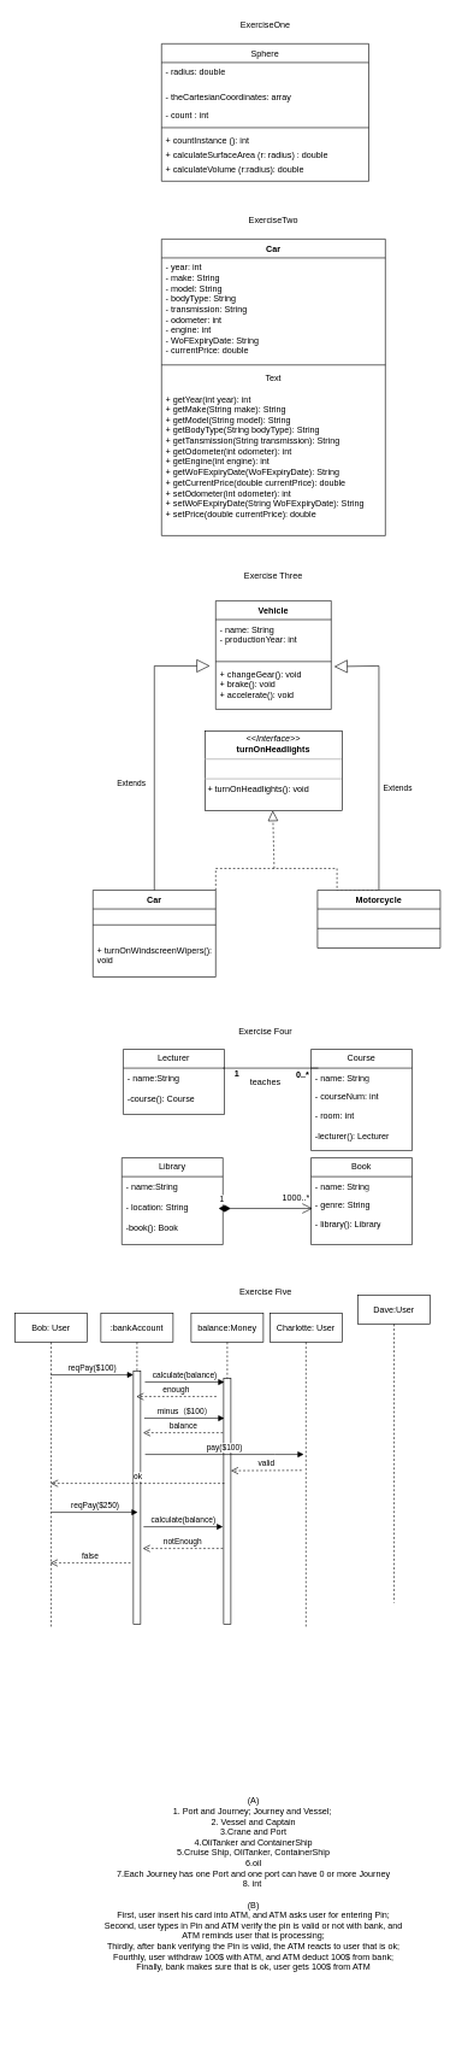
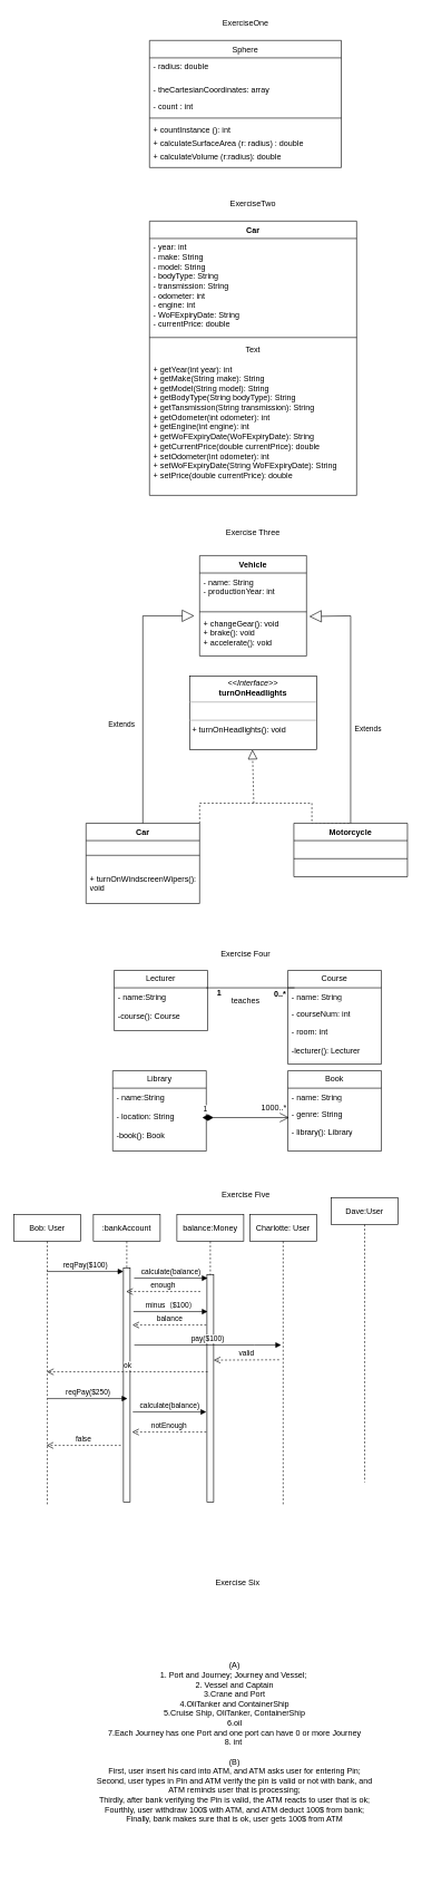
  <mxCell id="0" />
  <mxCell id="1" parent="0" />
  <mxCell id="2" value="Sphere" style="swimlane;fontStyle=0;align=center;verticalAlign=top;childLayout=stackLayout;horizontal=1;startSize=26;horizontalStack=0;resizeParent=1;resizeLast=0;collapsible=1;marginBottom=0;rounded=0;shadow=0;strokeWidth=1;" parent="1" vertex="1"><mxGeometry x="223" y="60" width="287" height="190" as="geometry"><mxRectangle x="273" y="90" width="160" height="26" as="alternateBounds" /></mxGeometry></mxCell>
  <mxCell id="3" value="- radius: double" style="text;align=left;verticalAlign=top;spacingLeft=4;spacingRight=4;overflow=hidden;rotatable=0;points=[[0,0.5],[1,0.5]];portConstraint=eastwest;" parent="2" vertex="1"><mxGeometry y="26" width="287" height="34" as="geometry" /></mxCell>
  <mxCell id="4" value="- theCartesianCoordinates: array" style="text;align=left;verticalAlign=top;spacingLeft=4;spacingRight=4;overflow=hidden;rotatable=0;points=[[0,0.5],[1,0.5]];portConstraint=eastwest;rounded=0;shadow=0;html=0;" parent="2" vertex="1"><mxGeometry y="60" width="287" height="26" as="geometry" /></mxCell>
  <mxCell id="5" value="- count : int" style="text;align=left;verticalAlign=top;spacingLeft=4;spacingRight=4;overflow=hidden;rotatable=0;points=[[0,0.5],[1,0.5]];portConstraint=eastwest;rounded=0;shadow=0;html=0;" parent="2" vertex="1"><mxGeometry y="86" width="287" height="26" as="geometry" /></mxCell>
  <mxCell id="6" value="" style="line;html=1;strokeWidth=1;align=left;verticalAlign=middle;spacingTop=-1;spacingLeft=3;spacingRight=3;rotatable=0;labelPosition=right;points=[];portConstraint=eastwest;" parent="2" vertex="1"><mxGeometry y="112" width="287" height="8" as="geometry" /></mxCell>
  <mxCell id="7" value="+ countInstance (): int" style="text;align=left;verticalAlign=top;spacingLeft=4;spacingRight=4;overflow=hidden;rotatable=0;points=[[0,0.5],[1,0.5]];portConstraint=eastwest;" parent="2" vertex="1"><mxGeometry y="120" width="287" height="20" as="geometry" /></mxCell>
  <mxCell id="8" value="+ calculateSurfaceArea (r: radius) : double" style="text;align=left;verticalAlign=top;spacingLeft=4;spacingRight=4;overflow=hidden;rotatable=0;points=[[0,0.5],[1,0.5]];portConstraint=eastwest;" vertex="1" parent="2"><mxGeometry y="140" width="287" height="20" as="geometry" /></mxCell>
  <mxCell id="9" value="+ calculateVolume (r:radius): double" style="text;align=left;verticalAlign=top;spacingLeft=4;spacingRight=4;overflow=hidden;rotatable=0;points=[[0,0.5],[1,0.5]];portConstraint=eastwest;" vertex="1" parent="2"><mxGeometry y="160" width="287" height="20" as="geometry" /></mxCell>
  <mxCell id="10" value="Car" style="swimlane;fontStyle=1;align=center;verticalAlign=top;childLayout=stackLayout;horizontal=1;startSize=26;horizontalStack=0;resizeParent=1;resizeParentMax=0;resizeLast=0;collapsible=1;marginBottom=0;whiteSpace=wrap;html=1;" vertex="1" parent="1"><mxGeometry x="223" y="330" width="310" height="410" as="geometry" /></mxCell>
  <mxCell id="11" value="- year: int&lt;br&gt;- make: String&lt;br&gt;- model: String&lt;br&gt;- bodyType: String&lt;br&gt;- transmission: String&lt;br&gt;- odometer: int&lt;br&gt;- engine: int&lt;br&gt;- WoFExpiryDate: String&lt;br&gt;- currentPrice: double" style="text;strokeColor=none;fillColor=none;align=left;verticalAlign=top;spacingLeft=4;spacingRight=4;overflow=hidden;rotatable=0;points=[[0,0.5],[1,0.5]];portConstraint=eastwest;whiteSpace=wrap;html=1;" vertex="1" parent="10"><mxGeometry y="26" width="310" height="144" as="geometry" /></mxCell>
  <mxCell id="12" value="" style="line;strokeWidth=1;fillColor=none;align=left;verticalAlign=middle;spacingTop=-1;spacingLeft=3;spacingRight=3;rotatable=0;labelPosition=right;points=[];portConstraint=eastwest;strokeColor=inherit;" vertex="1" parent="10"><mxGeometry y="170" width="310" height="8" as="geometry" /></mxCell>
  <mxCell id="13" value="Text" style="text;html=1;strokeColor=none;fillColor=none;align=center;verticalAlign=middle;whiteSpace=wrap;rounded=0;" vertex="1" parent="10"><mxGeometry y="178" width="310" height="30" as="geometry" /></mxCell>
  <mxCell id="14" value="+ getYear(int year): int&lt;br&gt;+ getMake(String make): String&lt;br style=&quot;border-color: var(--border-color);&quot;&gt;+ getModel(String model): String&lt;br style=&quot;border-color: var(--border-color);&quot;&gt;+ getBodyType(String bodyType): String&lt;br style=&quot;border-color: var(--border-color);&quot;&gt;+ getTansmission(String transmission): String&lt;br style=&quot;border-color: var(--border-color);&quot;&gt;+ getOdometer(int odometer): int&lt;br style=&quot;border-color: var(--border-color);&quot;&gt;+ getEngine(int engine): int&lt;br style=&quot;border-color: var(--border-color);&quot;&gt;+ getWoFExpiryDate(WoFExpiryDate): String&lt;br style=&quot;border-color: var(--border-color);&quot;&gt;+ getCurrentPrice(double currentPrice): double&lt;br&gt;+ setOdometer(int odometer): int&lt;br&gt;+ setWoFExpiryDate(String WoFExpiryDate): String&lt;br&gt;+ setPrice(double currentPrice): double" style="text;strokeColor=none;fillColor=none;align=left;verticalAlign=top;spacingLeft=4;spacingRight=4;overflow=hidden;rotatable=0;points=[[0,0.5],[1,0.5]];portConstraint=eastwest;whiteSpace=wrap;html=1;" vertex="1" parent="10"><mxGeometry y="208" width="310" height="202" as="geometry" /></mxCell>
  <mxCell id="15" value="ExerciseOne" style="text;html=1;strokeColor=none;fillColor=none;align=center;verticalAlign=middle;whiteSpace=wrap;rounded=0;" vertex="1" parent="1"><mxGeometry x="336.5" y="20" width="60" height="30" as="geometry" /></mxCell>
  <mxCell id="16" value="ExerciseTwo" style="text;html=1;strokeColor=none;fillColor=none;align=center;verticalAlign=middle;whiteSpace=wrap;rounded=0;" vertex="1" parent="1"><mxGeometry x="348" y="290" width="60" height="30" as="geometry" /></mxCell>
  <mxCell id="17" value="Exercise Three" style="text;html=1;strokeColor=none;fillColor=none;align=center;verticalAlign=middle;whiteSpace=wrap;rounded=0;" vertex="1" parent="1"><mxGeometry x="317" y="780" width="122" height="30" as="geometry" /></mxCell>
  <mxCell id="18" value="Vehicle" style="swimlane;fontStyle=1;align=center;verticalAlign=top;childLayout=stackLayout;horizontal=1;startSize=26;horizontalStack=0;resizeParent=1;resizeParentMax=0;resizeLast=0;collapsible=1;marginBottom=0;whiteSpace=wrap;html=1;" vertex="1" parent="1"><mxGeometry x="298" y="830" width="160" height="150" as="geometry" /></mxCell>
  <mxCell id="19" value="- name: String&lt;br&gt;- productionYear: int" style="text;strokeColor=none;fillColor=none;align=left;verticalAlign=top;spacingLeft=4;spacingRight=4;overflow=hidden;rotatable=0;points=[[0,0.5],[1,0.5]];portConstraint=eastwest;whiteSpace=wrap;html=1;" vertex="1" parent="18"><mxGeometry y="26" width="160" height="54" as="geometry" /></mxCell>
  <mxCell id="20" value="" style="line;strokeWidth=1;fillColor=none;align=left;verticalAlign=middle;spacingTop=-1;spacingLeft=3;spacingRight=3;rotatable=0;labelPosition=right;points=[];portConstraint=eastwest;strokeColor=inherit;" vertex="1" parent="18"><mxGeometry y="80" width="160" height="8" as="geometry" /></mxCell>
  <mxCell id="21" value="+ changeGear(): void&lt;br&gt;+ brake(): void&lt;br&gt;+ accelerate(): void" style="text;strokeColor=none;fillColor=none;align=left;verticalAlign=top;spacingLeft=4;spacingRight=4;overflow=hidden;rotatable=0;points=[[0,0.5],[1,0.5]];portConstraint=eastwest;whiteSpace=wrap;html=1;" vertex="1" parent="18"><mxGeometry y="88" width="160" height="62" as="geometry" /></mxCell>
  <mxCell id="22" style="edgeStyle=orthogonalEdgeStyle;rounded=0;orthogonalLoop=1;jettySize=auto;html=1;exitX=1;exitY=0;exitDx=0;exitDy=0;entryX=0.5;entryY=0;entryDx=0;entryDy=0;dashed=1;endArrow=none;endFill=0;" edge="1" parent="1" source="23" target="26"><mxGeometry relative="1" as="geometry"><Array as="points"><mxPoint x="466" y="1200" /><mxPoint x="466" y="1231" /></Array></mxGeometry></mxCell>
  <mxCell id="23" value="Car" style="swimlane;fontStyle=1;align=center;verticalAlign=top;childLayout=stackLayout;horizontal=1;startSize=26;horizontalStack=0;resizeParent=1;resizeParentMax=0;resizeLast=0;collapsible=1;marginBottom=0;whiteSpace=wrap;html=1;" vertex="1" parent="1"><mxGeometry x="128" y="1230" width="170" height="120" as="geometry" /></mxCell>
  <mxCell id="24" value="" style="line;strokeWidth=1;fillColor=none;align=left;verticalAlign=middle;spacingTop=-1;spacingLeft=3;spacingRight=3;rotatable=0;labelPosition=right;points=[];portConstraint=eastwest;strokeColor=inherit;" vertex="1" parent="23"><mxGeometry y="26" width="170" height="44" as="geometry" /></mxCell>
  <mxCell id="25" value="+ turnOnWindscreenWipers(): void" style="text;strokeColor=none;fillColor=none;align=left;verticalAlign=top;spacingLeft=4;spacingRight=4;overflow=hidden;rotatable=0;points=[[0,0.5],[1,0.5]];portConstraint=eastwest;whiteSpace=wrap;html=1;" vertex="1" parent="23"><mxGeometry y="70" width="170" height="50" as="geometry" /></mxCell>
  <mxCell id="26" value="Motorcycle" style="swimlane;fontStyle=1;align=center;verticalAlign=top;childLayout=stackLayout;horizontal=1;startSize=26;horizontalStack=0;resizeParent=1;resizeParentMax=0;resizeLast=0;collapsible=1;marginBottom=0;whiteSpace=wrap;html=1;" vertex="1" parent="1"><mxGeometry x="439" y="1230" width="170" height="80" as="geometry" /></mxCell>
  <mxCell id="27" value="" style="line;strokeWidth=1;fillColor=none;align=left;verticalAlign=middle;spacingTop=-1;spacingLeft=3;spacingRight=3;rotatable=0;labelPosition=right;points=[];portConstraint=eastwest;strokeColor=inherit;" vertex="1" parent="26"><mxGeometry y="26" width="170" height="54" as="geometry" /></mxCell>
  <mxCell id="28" value="&lt;p style=&quot;margin:0px;margin-top:4px;text-align:center;&quot;&gt;&lt;i&gt;&amp;lt;&amp;lt;Interface&amp;gt;&amp;gt;&lt;/i&gt;&lt;br&gt;&lt;b&gt;turnOnHeadlights&lt;/b&gt;&lt;/p&gt;&lt;hr size=&quot;1&quot;&gt;&lt;p style=&quot;margin:0px;margin-left:4px;&quot;&gt;&lt;br&gt;&lt;/p&gt;&lt;hr size=&quot;1&quot;&gt;&lt;p style=&quot;margin:0px;margin-left:4px;&quot;&gt;+ turnOnHeadlights(): void&lt;br&gt;&lt;br&gt;&lt;/p&gt;" style="verticalAlign=top;align=left;overflow=fill;fontSize=12;fontFamily=Helvetica;html=1;whiteSpace=wrap;" vertex="1" parent="1"><mxGeometry x="283" y="1010" width="190" height="110" as="geometry" /></mxCell>
  <mxCell id="29" value="Extends" style="endArrow=block;endSize=16;endFill=0;html=1;rounded=0;exitX=0.5;exitY=0;exitDx=0;exitDy=0;" edge="1" parent="1" source="23"><mxGeometry x="-0.237" y="31" width="160" relative="1" as="geometry"><mxPoint x="138" y="920" as="sourcePoint" /><mxPoint x="290" y="920" as="targetPoint" /><Array as="points"><mxPoint x="213" y="920" /></Array><mxPoint x="-1" as="offset" /></mxGeometry></mxCell>
  <mxCell id="30" value="Extends" style="endArrow=block;endSize=16;endFill=0;html=1;rounded=0;exitX=0.5;exitY=0;exitDx=0;exitDy=0;entryX=1.025;entryY=0.048;entryDx=0;entryDy=0;entryPerimeter=0;" edge="1" parent="1" source="26" target="21"><mxGeometry x="-0.24" y="-26" width="160" relative="1" as="geometry"><mxPoint x="524" y="1200" as="sourcePoint" /><mxPoint x="609" y="920" as="targetPoint" /><Array as="points"><mxPoint x="524" y="920" /></Array><mxPoint as="offset" /></mxGeometry></mxCell>
  <mxCell id="31" value="" style="endArrow=block;dashed=1;endFill=0;endSize=12;html=1;rounded=0;" edge="1" parent="1"><mxGeometry width="160" relative="1" as="geometry"><mxPoint x="379" y="1200" as="sourcePoint" /><mxPoint x="377" y="1120" as="targetPoint" /></mxGeometry></mxCell>
  <mxCell id="32" value="Exercise Four" style="text;html=1;strokeColor=none;fillColor=none;align=center;verticalAlign=middle;whiteSpace=wrap;rounded=0;" vertex="1" parent="1"><mxGeometry x="317" y="1410" width="100" height="30" as="geometry" /></mxCell>
  <mxCell id="33" value="Course" style="swimlane;fontStyle=0;childLayout=stackLayout;horizontal=1;startSize=26;fillColor=none;horizontalStack=0;resizeParent=1;resizeParentMax=0;resizeLast=0;collapsible=1;marginBottom=0;whiteSpace=wrap;html=1;" vertex="1" parent="1"><mxGeometry x="430" y="1450" width="140" height="140" as="geometry" /></mxCell>
  <mxCell id="34" value="- name: String" style="text;strokeColor=none;fillColor=none;align=left;verticalAlign=top;spacingLeft=4;spacingRight=4;overflow=hidden;rotatable=0;points=[[0,0.5],[1,0.5]];portConstraint=eastwest;whiteSpace=wrap;html=1;" vertex="1" parent="33"><mxGeometry y="26" width="140" height="26" as="geometry" /></mxCell>
  <mxCell id="35" value="- courseNum: int" style="text;strokeColor=none;fillColor=none;align=left;verticalAlign=top;spacingLeft=4;spacingRight=4;overflow=hidden;rotatable=0;points=[[0,0.5],[1,0.5]];portConstraint=eastwest;whiteSpace=wrap;html=1;" vertex="1" parent="33"><mxGeometry y="52" width="140" height="26" as="geometry" /></mxCell>
  <mxCell id="36" value="- room: int&lt;br&gt;&lt;br&gt;-lecturer(): Lecturer" style="text;strokeColor=none;fillColor=none;align=left;verticalAlign=top;spacingLeft=4;spacingRight=4;overflow=hidden;rotatable=0;points=[[0,0.5],[1,0.5]];portConstraint=eastwest;whiteSpace=wrap;html=1;" vertex="1" parent="33"><mxGeometry y="78" width="140" height="62" as="geometry" /></mxCell>
  <mxCell id="37" value="Lecturer" style="swimlane;fontStyle=0;childLayout=stackLayout;horizontal=1;startSize=26;fillColor=none;horizontalStack=0;resizeParent=1;resizeParentMax=0;resizeLast=0;collapsible=1;marginBottom=0;whiteSpace=wrap;html=1;" vertex="1" parent="1"><mxGeometry x="170" y="1450" width="140" height="90" as="geometry" /></mxCell>
  <mxCell id="38" value="- name:String&lt;br&gt;&lt;br&gt;-course(): Course" style="text;strokeColor=none;fillColor=none;align=left;verticalAlign=top;spacingLeft=4;spacingRight=4;overflow=hidden;rotatable=0;points=[[0,0.5],[1,0.5]];portConstraint=eastwest;whiteSpace=wrap;html=1;" vertex="1" parent="37"><mxGeometry y="26" width="140" height="64" as="geometry" /></mxCell>
  <mxCell id="39" value="" style="line;strokeWidth=1;fillColor=none;align=left;verticalAlign=middle;spacingTop=-1;spacingLeft=3;spacingRight=3;rotatable=0;labelPosition=right;points=[];portConstraint=eastwest;strokeColor=inherit;" vertex="1" parent="1"><mxGeometry x="308" y="1472" width="132" height="8" as="geometry" /></mxCell>
  <mxCell id="40" value="1" style="text;align=center;fontStyle=1;verticalAlign=middle;spacingLeft=3;spacingRight=3;strokeColor=none;rotatable=0;points=[[0,0.5],[1,0.5]];portConstraint=eastwest;html=1;" vertex="1" parent="1"><mxGeometry x="284" y="1470" width="86" height="28" as="geometry" /></mxCell>
  <mxCell id="41" value="0..*" style="text;align=center;fontStyle=1;verticalAlign=middle;spacingLeft=3;spacingRight=3;strokeColor=none;rotatable=0;points=[[0,0.5],[1,0.5]];portConstraint=eastwest;html=1;" vertex="1" parent="1"><mxGeometry x="378" y="1472" width="80" height="26" as="geometry" /></mxCell>
  <mxCell id="42" value="Library" style="swimlane;fontStyle=0;childLayout=stackLayout;horizontal=1;startSize=26;fillColor=none;horizontalStack=0;resizeParent=1;resizeParentMax=0;resizeLast=0;collapsible=1;marginBottom=0;whiteSpace=wrap;html=1;" vertex="1" parent="1"><mxGeometry x="168" y="1600" width="140" height="120" as="geometry" /></mxCell>
  <mxCell id="43" value="- name:String&lt;br&gt;&lt;br&gt;- location: String&lt;br&gt;&lt;br&gt;-book(): Book" style="text;strokeColor=none;fillColor=none;align=left;verticalAlign=top;spacingLeft=4;spacingRight=4;overflow=hidden;rotatable=0;points=[[0,0.5],[1,0.5]];portConstraint=eastwest;whiteSpace=wrap;html=1;" vertex="1" parent="42"><mxGeometry y="26" width="140" height="94" as="geometry" /></mxCell>
  <mxCell id="44" value="Book" style="swimlane;fontStyle=0;childLayout=stackLayout;horizontal=1;startSize=26;fillColor=none;horizontalStack=0;resizeParent=1;resizeParentMax=0;resizeLast=0;collapsible=1;marginBottom=0;whiteSpace=wrap;html=1;" vertex="1" parent="1"><mxGeometry x="430" y="1600" width="140" height="120" as="geometry" /></mxCell>
  <mxCell id="45" value="- name: String" style="text;strokeColor=none;fillColor=none;align=left;verticalAlign=top;spacingLeft=4;spacingRight=4;overflow=hidden;rotatable=0;points=[[0,0.5],[1,0.5]];portConstraint=eastwest;whiteSpace=wrap;html=1;" vertex="1" parent="44"><mxGeometry y="26" width="140" height="26" as="geometry" /></mxCell>
  <mxCell id="46" value="-&amp;nbsp;genre: String" style="text;strokeColor=none;fillColor=none;align=left;verticalAlign=top;spacingLeft=4;spacingRight=4;overflow=hidden;rotatable=0;points=[[0,0.5],[1,0.5]];portConstraint=eastwest;whiteSpace=wrap;html=1;" vertex="1" parent="44"><mxGeometry y="52" width="140" height="26" as="geometry" /></mxCell>
  <mxCell id="47" value="- library(): Library" style="text;strokeColor=none;fillColor=none;align=left;verticalAlign=top;spacingLeft=4;spacingRight=4;overflow=hidden;rotatable=0;points=[[0,0.5],[1,0.5]];portConstraint=eastwest;whiteSpace=wrap;html=1;" vertex="1" parent="44"><mxGeometry y="78" width="140" height="42" as="geometry" /></mxCell>
  <mxCell id="48" value="1" style="endArrow=open;html=1;endSize=12;startArrow=diamondThin;startSize=14;startFill=1;edgeStyle=orthogonalEdgeStyle;align=left;verticalAlign=bottom;rounded=0;" edge="1" parent="1"><mxGeometry x="-1" y="3" relative="1" as="geometry"><mxPoint x="302" y="1670" as="sourcePoint" /><mxPoint x="432" y="1670" as="targetPoint" /></mxGeometry></mxCell>
  <mxCell id="49" value="1000..*" style="text;html=1;align=center;verticalAlign=middle;resizable=0;points=[];autosize=1;strokeColor=none;fillColor=none;" vertex="1" parent="1"><mxGeometry x="379" y="1640" width="60" height="30" as="geometry" /></mxCell>
  <mxCell id="50" value="teaches" style="text;html=1;strokeColor=none;fillColor=none;align=center;verticalAlign=middle;whiteSpace=wrap;rounded=0;" vertex="1" parent="1"><mxGeometry x="336.5" y="1480" width="60" height="30" as="geometry" /></mxCell>
  <mxCell id="51" value="Exercise Five" style="text;html=1;strokeColor=none;fillColor=none;align=center;verticalAlign=middle;whiteSpace=wrap;rounded=0;" vertex="1" parent="1"><mxGeometry x="320.5" y="1770" width="93" height="30" as="geometry" /></mxCell>
  <mxCell id="52" value="Bob: User" style="shape=umlLifeline;perimeter=lifelinePerimeter;whiteSpace=wrap;html=1;container=1;dropTarget=0;collapsible=0;recursiveResize=0;outlineConnect=0;portConstraint=eastwest;newEdgeStyle={&quot;curved&quot;:0,&quot;rounded&quot;:0};" vertex="1" parent="1"><mxGeometry x="20" y="1815" width="100" height="435" as="geometry" /></mxCell>
  <mxCell id="53" value="Charlotte: User" style="shape=umlLifeline;perimeter=lifelinePerimeter;whiteSpace=wrap;html=1;container=1;dropTarget=0;collapsible=0;recursiveResize=0;outlineConnect=0;portConstraint=eastwest;newEdgeStyle={&quot;curved&quot;:0,&quot;rounded&quot;:0};" vertex="1" parent="1"><mxGeometry x="373" y="1815" width="100" height="435" as="geometry" /></mxCell>
  <mxCell id="54" value="reqPay($100)" style="html=1;verticalAlign=bottom;endArrow=block;curved=0;rounded=0;" edge="1" parent="1" target="56"><mxGeometry width="80" relative="1" as="geometry"><mxPoint x="69.5" y="1900" as="sourcePoint" /><mxPoint x="290" y="1900" as="targetPoint" /></mxGeometry></mxCell>
  <mxCell id="55" value=":bankAccount" style="shape=umlLifeline;perimeter=lifelinePerimeter;whiteSpace=wrap;html=1;container=1;dropTarget=0;collapsible=0;recursiveResize=0;outlineConnect=0;portConstraint=eastwest;newEdgeStyle={&quot;curved&quot;:0,&quot;rounded&quot;:0};" vertex="1" parent="1"><mxGeometry x="139" y="1815" width="100" height="430" as="geometry" /></mxCell>
  <mxCell id="56" value="" style="html=1;points=[[0,0,0,0,5],[0,1,0,0,-5],[1,0,0,0,5],[1,1,0,0,-5]];perimeter=orthogonalPerimeter;outlineConnect=0;targetShapes=umlLifeline;portConstraint=eastwest;newEdgeStyle={&quot;curved&quot;:0,&quot;rounded&quot;:0};" vertex="1" parent="55"><mxGeometry x="45" y="80" width="10" height="350" as="geometry" /></mxCell>
  <mxCell id="57" value="balance:Money" style="shape=umlLifeline;perimeter=lifelinePerimeter;whiteSpace=wrap;html=1;container=1;dropTarget=0;collapsible=0;recursiveResize=0;outlineConnect=0;portConstraint=eastwest;newEdgeStyle={&quot;curved&quot;:0,&quot;rounded&quot;:0};" vertex="1" parent="1"><mxGeometry x="264" y="1815" width="100" height="430" as="geometry" /></mxCell>
  <mxCell id="58" value="" style="html=1;points=[[0,0,0,0,5],[0,1,0,0,-5],[1,0,0,0,5],[1,1,0,0,-5]];perimeter=orthogonalPerimeter;outlineConnect=0;targetShapes=umlLifeline;portConstraint=eastwest;newEdgeStyle={&quot;curved&quot;:0,&quot;rounded&quot;:0};" vertex="1" parent="57"><mxGeometry x="45" y="90" width="10" height="340" as="geometry" /></mxCell>
  <mxCell id="59" value="minus（$100）" style="html=1;verticalAlign=bottom;endArrow=block;curved=0;rounded=0;" edge="1" parent="1"><mxGeometry width="80" relative="1" as="geometry"><mxPoint x="199" y="1960" as="sourcePoint" /><mxPoint x="310" y="1960" as="targetPoint" /></mxGeometry></mxCell>
  <mxCell id="60" value="Dave:User" style="shape=umlLifeline;perimeter=lifelinePerimeter;whiteSpace=wrap;html=1;container=1;dropTarget=0;collapsible=0;recursiveResize=0;outlineConnect=0;portConstraint=eastwest;newEdgeStyle={&quot;curved&quot;:0,&quot;rounded&quot;:0};" vertex="1" parent="1"><mxGeometry x="495" y="1790" width="100" height="425" as="geometry" /></mxCell>
  <mxCell id="61" value="valid" style="html=1;verticalAlign=bottom;endArrow=open;dashed=1;endSize=8;curved=0;rounded=0;" edge="1" parent="1"><mxGeometry relative="1" as="geometry"><mxPoint x="417" y="2032" as="sourcePoint" /><mxPoint x="319" y="2032.5" as="targetPoint" /></mxGeometry></mxCell>
  <mxCell id="62" value="pay($100)" style="html=1;verticalAlign=bottom;endArrow=block;curved=0;rounded=0;" edge="1" parent="1"><mxGeometry width="80" relative="1" as="geometry"><mxPoint x="200.25" y="2010" as="sourcePoint" /><mxPoint x="420" y="2010" as="targetPoint" /><Array as="points"><mxPoint x="380.25" y="2010" /></Array></mxGeometry></mxCell>
  <mxCell id="63" value="reqPay($250)" style="html=1;verticalAlign=bottom;endArrow=block;curved=0;rounded=0;" edge="1" parent="1"><mxGeometry width="80" relative="1" as="geometry"><mxPoint x="70.5" y="2090" as="sourcePoint" /><mxPoint x="190" y="2090" as="targetPoint" /></mxGeometry></mxCell>
  <mxCell id="64" value="ok" style="html=1;verticalAlign=bottom;endArrow=open;dashed=1;endSize=8;curved=0;rounded=0;" edge="1" parent="1" target="52"><mxGeometry relative="1" as="geometry"><mxPoint x="310" y="2050" as="sourcePoint" /><mxPoint x="87" y="2050" as="targetPoint" /></mxGeometry></mxCell>
  <mxCell id="65" value="false" style="html=1;verticalAlign=bottom;endArrow=open;dashed=1;endSize=8;curved=0;rounded=0;" edge="1" parent="1"><mxGeometry relative="1" as="geometry"><mxPoint x="180" y="2160" as="sourcePoint" /><mxPoint x="69" y="2160" as="targetPoint" /></mxGeometry></mxCell>
  <mxCell id="66" value="balance" style="html=1;verticalAlign=bottom;endArrow=open;dashed=1;endSize=8;curved=0;rounded=0;" edge="1" parent="1"><mxGeometry relative="1" as="geometry"><mxPoint x="308" y="1980" as="sourcePoint" /><mxPoint x="197.5" y="1980" as="targetPoint" /></mxGeometry></mxCell>
+ <mxCell id="67" value="Exercise Six" style="text;html=1;strokeColor=none;fillColor=none;align=center;verticalAlign=middle;whiteSpace=wrap;rounded=0;" vertex="1" parent="1"><mxGeometry x="280" y="2350" width="149.5" height="30" as="geometry" /></mxCell>
  <mxCell id="68" value="(A)&lt;br&gt;1. Port and Journey; Journey and Vessel;&amp;nbsp;&lt;br&gt;2. Vessel and Captain&lt;br&gt;3.Crane and Port&lt;br&gt;4.OliTanker and ContainerShip&lt;br&gt;5.Cruise Ship, OliTanker, ContainerShip&lt;br&gt;6.oil&lt;br&gt;7.Each Journey has one Port and one port can have 0 or more Journey&lt;br&gt;8. int&amp;nbsp;&lt;br&gt;&lt;br&gt;(B)&lt;br&gt;First, user insert his card into ATM, and ATM asks user for entering Pin;&lt;br&gt;Second, user types in Pin and ATM verify the pin is valid or not with bank, and ATM reminds user that is processing;&lt;br&gt;Thirdly, after bank verifying the Pin is valid, the ATM reacts to user that is ok;&lt;br&gt;Fourthly, user withdraw 100$ with ATM, and ATM deduct 100$ from bank;&lt;br&gt;Finally, bank makes sure that is ok, user gets 100$ from ATM" style="text;html=1;strokeColor=none;fillColor=none;align=center;verticalAlign=middle;whiteSpace=wrap;rounded=0;" vertex="1" parent="1"><mxGeometry x="139" y="2399" width="423" height="410" as="geometry" /></mxCell>
  <mxCell id="69" value="calculate(balance)" style="html=1;verticalAlign=bottom;endArrow=block;curved=0;rounded=0;" edge="1" parent="1"><mxGeometry width="80" relative="1" as="geometry"><mxPoint x="200" y="1910" as="sourcePoint" /><mxPoint x="310" y="1910" as="targetPoint" /></mxGeometry></mxCell>
  <mxCell id="70" value="enough" style="html=1;verticalAlign=bottom;endArrow=open;dashed=1;endSize=8;curved=0;rounded=0;" edge="1" parent="1"><mxGeometry relative="1" as="geometry"><mxPoint x="299" y="1930" as="sourcePoint" /><mxPoint x="188" y="1930" as="targetPoint" /></mxGeometry></mxCell>
  <mxCell id="71" value="calculate(balance)" style="html=1;verticalAlign=bottom;endArrow=block;curved=0;rounded=0;" edge="1" parent="1"><mxGeometry width="80" relative="1" as="geometry"><mxPoint x="198" y="2110" as="sourcePoint" /><mxPoint x="308" y="2110" as="targetPoint" /></mxGeometry></mxCell>
  <mxCell id="72" value="notEnough" style="html=1;verticalAlign=bottom;endArrow=open;dashed=1;endSize=8;curved=0;rounded=0;" edge="1" parent="1"><mxGeometry relative="1" as="geometry"><mxPoint x="308" y="2140" as="sourcePoint" /><mxPoint x="197" y="2140" as="targetPoint" /></mxGeometry></mxCell>
